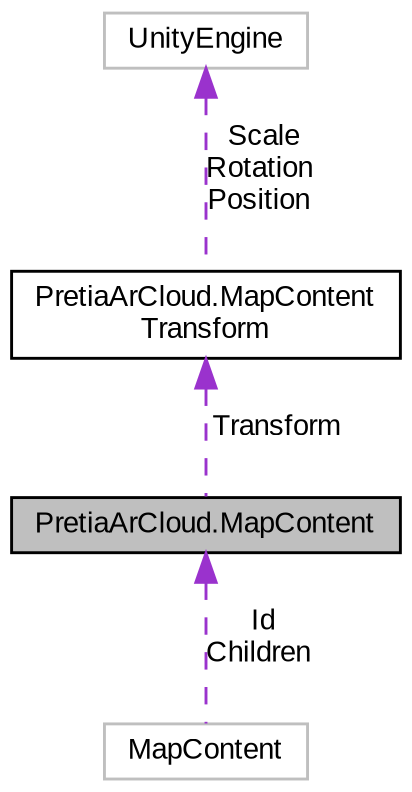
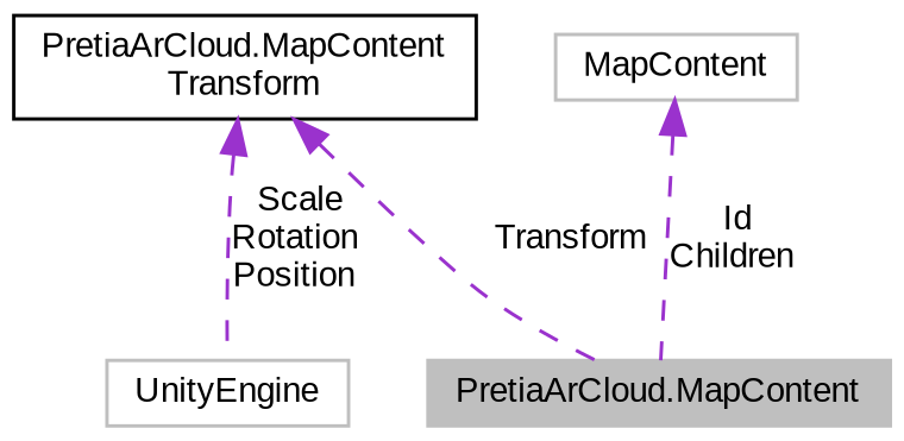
  digraph {
    fontname="Liberation Sans"
    node [color=black fillcolor=white fontname="Liberation Sans" fontsize=10 shape=record style=filled]
    edge [color=darkorchid3 dir=back fontname="Liberation Sans" fontsize=10 labelfontname=Helvetica labelfontsize=10 style=dashed]
-   n1 [fillcolor=grey75 fontcolor=black height=0.2 label="PretiaArCloud.MapContent" width=0.4]
+   n1 [color=grey75 fillcolor=grey75 fontcolor=black height=0.2 label="PretiaArCloud.MapContent" width=0.4]
    n2 [height=0.2 label="PretiaArCloud.MapContent\lTransform" width=0.4]
    n3 [color=grey75 height=0.2 label=UnityEngine width=0.4]
    n4 [color=grey75 height=0.2 label=MapContent width=0.4]
    n2 -> n1 [label=" Transform"]
-   n3 -> n2 [label=" Scale\nRotation\nPosition"]
-   n1 -> n4 [label=" Id\nChildren"]
+   n2 -> n3 [label=" Scale\nRotation\nPosition"]
+   n4 -> n1 [label=" Id\nChildren"]
  }
